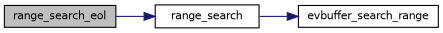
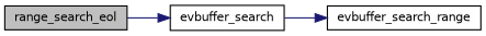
  digraph {
    rankdir=LR
    node [color=black fillcolor=white fontname=Helvetica fontsize=10 shape=record style=filled]
    edge [color=midnightblue fontname=Helvetica fontsize=10 labelfontname=Helvetica labelfontsize=10 style=solid]
    n1 [fillcolor=grey75 fontcolor=black height=0.2 label=range_search_eol width=0.4]
-   n2 [height=0.2 label=range_search width=0.4]
+   n2 [height=0.2 label=evbuffer_search width=0.4]
    n3 [height=0.2 label=evbuffer_search_range width=0.4]
    n1 -> n2
    n2 -> n3
  }
